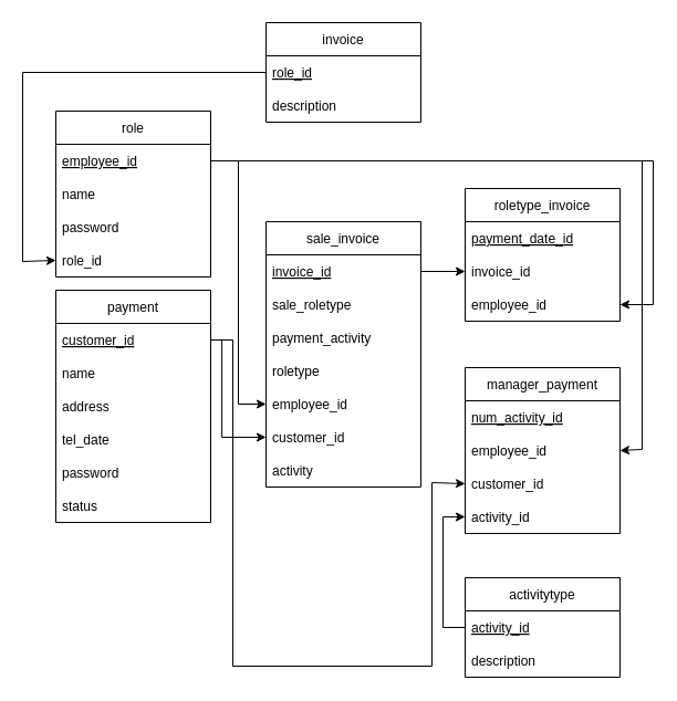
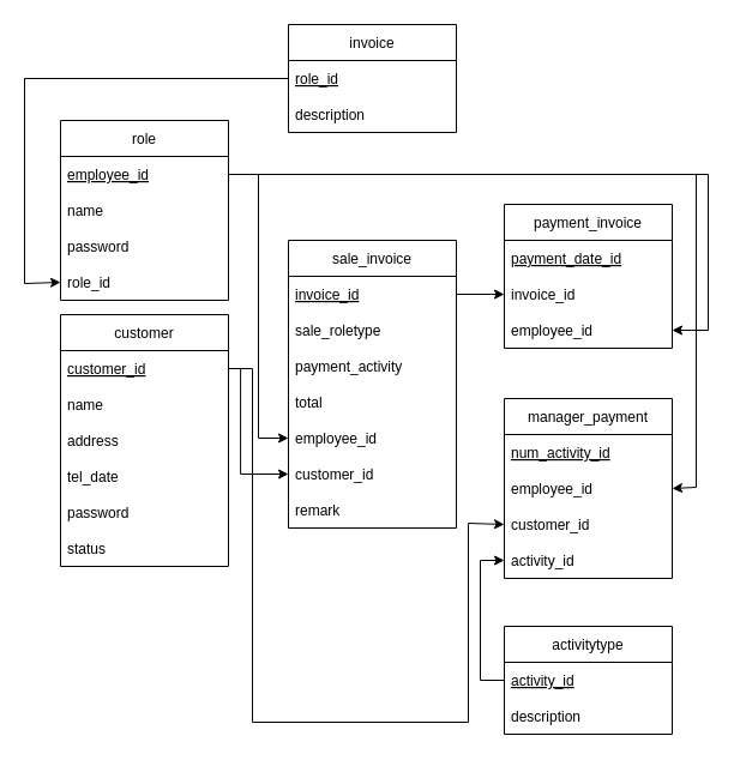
  <mxCell id="0" />
  <mxCell id="1" parent="0" />
- <mxCell id="2" value="payment" style="swimlane;fontStyle=0;childLayout=stackLayout;horizontal=1;startSize=30;horizontalStack=0;resizeParent=1;resizeParentMax=0;resizeLast=0;collapsible=1;marginBottom=0;" parent="1" vertex="1"><mxGeometry x="50" y="262" width="140" height="210" as="geometry" /></mxCell>
+ <mxCell id="2" value="customer" style="swimlane;fontStyle=0;childLayout=stackLayout;horizontal=1;startSize=30;horizontalStack=0;resizeParent=1;resizeParentMax=0;resizeLast=0;collapsible=1;marginBottom=0;" parent="1" vertex="1"><mxGeometry x="50" y="262" width="140" height="210" as="geometry" /></mxCell>
  <mxCell id="3" value="customer_id" style="text;strokeColor=none;fillColor=none;align=left;verticalAlign=middle;spacingLeft=4;spacingRight=4;overflow=hidden;points=[[0,0.5],[1,0.5]];portConstraint=eastwest;rotatable=0;fontStyle=4" parent="2" vertex="1"><mxGeometry y="30" width="140" height="30" as="geometry" /></mxCell>
  <mxCell id="4" value="name" style="text;strokeColor=none;fillColor=none;align=left;verticalAlign=middle;spacingLeft=4;spacingRight=4;overflow=hidden;points=[[0,0.5],[1,0.5]];portConstraint=eastwest;rotatable=0;" parent="2" vertex="1"><mxGeometry y="60" width="140" height="30" as="geometry" /></mxCell>
  <mxCell id="5" value="address" style="text;strokeColor=none;fillColor=none;align=left;verticalAlign=middle;spacingLeft=4;spacingRight=4;overflow=hidden;points=[[0,0.5],[1,0.5]];portConstraint=eastwest;rotatable=0;" parent="2" vertex="1"><mxGeometry y="90" width="140" height="30" as="geometry" /></mxCell>
  <mxCell id="6" value="tel_date" style="text;strokeColor=none;fillColor=none;align=left;verticalAlign=middle;spacingLeft=4;spacingRight=4;overflow=hidden;points=[[0,0.5],[1,0.5]];portConstraint=eastwest;rotatable=0;" parent="2" vertex="1"><mxGeometry y="120" width="140" height="30" as="geometry" /></mxCell>
  <mxCell id="7" value="password" style="text;strokeColor=none;fillColor=none;align=left;verticalAlign=middle;spacingLeft=4;spacingRight=4;overflow=hidden;points=[[0,0.5],[1,0.5]];portConstraint=eastwest;rotatable=0;" parent="2" vertex="1"><mxGeometry y="150" width="140" height="30" as="geometry" /></mxCell>
  <mxCell id="8" value="status" style="text;strokeColor=none;fillColor=none;align=left;verticalAlign=middle;spacingLeft=4;spacingRight=4;overflow=hidden;points=[[0,0.5],[1,0.5]];portConstraint=eastwest;rotatable=0;" parent="2" vertex="1"><mxGeometry y="180" width="140" height="30" as="geometry" /></mxCell>
  <mxCell id="9" value="role" style="swimlane;fontStyle=0;childLayout=stackLayout;horizontal=1;startSize=30;horizontalStack=0;resizeParent=1;resizeParentMax=0;resizeLast=0;collapsible=1;marginBottom=0;" parent="1" vertex="1"><mxGeometry x="50" y="100" width="140" height="150" as="geometry" /></mxCell>
  <mxCell id="10" value="employee_id" style="text;strokeColor=none;fillColor=none;align=left;verticalAlign=middle;spacingLeft=4;spacingRight=4;overflow=hidden;points=[[0,0.5],[1,0.5]];portConstraint=eastwest;rotatable=0;fontStyle=4" parent="9" vertex="1"><mxGeometry y="30" width="140" height="30" as="geometry" /></mxCell>
  <mxCell id="11" value="name" style="text;strokeColor=none;fillColor=none;align=left;verticalAlign=middle;spacingLeft=4;spacingRight=4;overflow=hidden;points=[[0,0.5],[1,0.5]];portConstraint=eastwest;rotatable=0;" parent="9" vertex="1"><mxGeometry y="60" width="140" height="30" as="geometry" /></mxCell>
  <mxCell id="12" value="password" style="text;strokeColor=none;fillColor=none;align=left;verticalAlign=middle;spacingLeft=4;spacingRight=4;overflow=hidden;points=[[0,0.5],[1,0.5]];portConstraint=eastwest;rotatable=0;" parent="9" vertex="1"><mxGeometry y="90" width="140" height="30" as="geometry" /></mxCell>
  <mxCell id="13" value="role_id" style="text;strokeColor=none;fillColor=none;align=left;verticalAlign=middle;spacingLeft=4;spacingRight=4;overflow=hidden;points=[[0,0.5],[1,0.5]];portConstraint=eastwest;rotatable=0;" parent="9" vertex="1"><mxGeometry y="120" width="140" height="30" as="geometry" /></mxCell>
  <mxCell id="14" style="edgeStyle=orthogonalEdgeStyle;rounded=0;orthogonalLoop=1;jettySize=auto;html=1;entryX=0;entryY=0.5;entryDx=0;entryDy=0;exitX=0;exitY=0.5;exitDx=0;exitDy=0;" parent="1" source="16" target="13" edge="1"><mxGeometry relative="1" as="geometry"><Array as="points"><mxPoint x="20" y="65" /><mxPoint x="20" y="236" /></Array></mxGeometry></mxCell>
  <mxCell id="15" value="invoice" style="swimlane;fontStyle=0;childLayout=stackLayout;horizontal=1;startSize=30;horizontalStack=0;resizeParent=1;resizeParentMax=0;resizeLast=0;collapsible=1;marginBottom=0;" parent="1" vertex="1"><mxGeometry x="240" y="20" width="140" height="90" as="geometry" /></mxCell>
  <mxCell id="16" value="role_id" style="text;strokeColor=none;fillColor=none;align=left;verticalAlign=middle;spacingLeft=4;spacingRight=4;overflow=hidden;points=[[0,0.5],[1,0.5]];portConstraint=eastwest;rotatable=0;fontStyle=4" parent="15" vertex="1"><mxGeometry y="30" width="140" height="30" as="geometry" /></mxCell>
  <mxCell id="17" value="description" style="text;strokeColor=none;fillColor=none;align=left;verticalAlign=middle;spacingLeft=4;spacingRight=4;overflow=hidden;points=[[0,0.5],[1,0.5]];portConstraint=eastwest;rotatable=0;" parent="15" vertex="1"><mxGeometry y="60" width="140" height="30" as="geometry" /></mxCell>
  <mxCell id="18" value="sale_invoice" style="swimlane;fontStyle=0;childLayout=stackLayout;horizontal=1;startSize=30;horizontalStack=0;resizeParent=1;resizeParentMax=0;resizeLast=0;collapsible=1;marginBottom=0;" parent="1" vertex="1"><mxGeometry x="240" y="200" width="140" height="240" as="geometry" /></mxCell>
  <mxCell id="19" value="invoice_id" style="text;strokeColor=none;fillColor=none;align=left;verticalAlign=middle;spacingLeft=4;spacingRight=4;overflow=hidden;points=[[0,0.5],[1,0.5]];portConstraint=eastwest;rotatable=0;fontStyle=4" parent="18" vertex="1"><mxGeometry y="30" width="140" height="30" as="geometry" /></mxCell>
  <mxCell id="20" value="sale_roletype" style="text;strokeColor=none;fillColor=none;align=left;verticalAlign=middle;spacingLeft=4;spacingRight=4;overflow=hidden;points=[[0,0.5],[1,0.5]];portConstraint=eastwest;rotatable=0;" parent="18" vertex="1"><mxGeometry y="60" width="140" height="30" as="geometry" /></mxCell>
  <mxCell id="21" value="payment_activity" style="text;strokeColor=none;fillColor=none;align=left;verticalAlign=middle;spacingLeft=4;spacingRight=4;overflow=hidden;points=[[0,0.5],[1,0.5]];portConstraint=eastwest;rotatable=0;" parent="18" vertex="1"><mxGeometry y="90" width="140" height="30" as="geometry" /></mxCell>
- <mxCell id="22" value="roletype" style="text;strokeColor=none;fillColor=none;align=left;verticalAlign=middle;spacingLeft=4;spacingRight=4;overflow=hidden;points=[[0,0.5],[1,0.5]];portConstraint=eastwest;rotatable=0;" parent="18" vertex="1"><mxGeometry y="120" width="140" height="30" as="geometry" /></mxCell>
+ <mxCell id="22" value="total" style="text;strokeColor=none;fillColor=none;align=left;verticalAlign=middle;spacingLeft=4;spacingRight=4;overflow=hidden;points=[[0,0.5],[1,0.5]];portConstraint=eastwest;rotatable=0;" parent="18" vertex="1"><mxGeometry y="120" width="140" height="30" as="geometry" /></mxCell>
  <mxCell id="23" value="employee_id" style="text;strokeColor=none;fillColor=none;align=left;verticalAlign=middle;spacingLeft=4;spacingRight=4;overflow=hidden;points=[[0,0.5],[1,0.5]];portConstraint=eastwest;rotatable=0;fontStyle=0" parent="18" vertex="1"><mxGeometry y="150" width="140" height="30" as="geometry" /></mxCell>
  <mxCell id="24" value="customer_id" style="text;strokeColor=none;fillColor=none;align=left;verticalAlign=middle;spacingLeft=4;spacingRight=4;overflow=hidden;points=[[0,0.5],[1,0.5]];portConstraint=eastwest;rotatable=0;fontStyle=0" parent="18" vertex="1"><mxGeometry y="180" width="140" height="30" as="geometry" /></mxCell>
- <mxCell id="25" value="activity" style="text;strokeColor=none;fillColor=none;align=left;verticalAlign=middle;spacingLeft=4;spacingRight=4;overflow=hidden;points=[[0,0.5],[1,0.5]];portConstraint=eastwest;rotatable=0;" parent="18" vertex="1"><mxGeometry y="210" width="140" height="30" as="geometry" /></mxCell>
+ <mxCell id="25" value="remark" style="text;strokeColor=none;fillColor=none;align=left;verticalAlign=middle;spacingLeft=4;spacingRight=4;overflow=hidden;points=[[0,0.5],[1,0.5]];portConstraint=eastwest;rotatable=0;" parent="18" vertex="1"><mxGeometry y="210" width="140" height="30" as="geometry" /></mxCell>
  <mxCell id="26" style="edgeStyle=orthogonalEdgeStyle;rounded=0;orthogonalLoop=1;jettySize=auto;html=1;entryX=0;entryY=0.5;entryDx=0;entryDy=0;exitX=1;exitY=0.5;exitDx=0;exitDy=0;" parent="1" source="3" target="24" edge="1"><mxGeometry relative="1" as="geometry"><Array as="points"><mxPoint x="200.06" y="307" /><mxPoint x="200.06" y="395" /></Array></mxGeometry></mxCell>
- <mxCell id="27" value="roletype_invoice" style="swimlane;fontStyle=0;childLayout=stackLayout;horizontal=1;startSize=30;horizontalStack=0;resizeParent=1;resizeParentMax=0;resizeLast=0;collapsible=1;marginBottom=0;" parent="1" vertex="1"><mxGeometry x="420" y="170" width="140" height="120" as="geometry" /></mxCell>
+ <mxCell id="27" value="payment_invoice" style="swimlane;fontStyle=0;childLayout=stackLayout;horizontal=1;startSize=30;horizontalStack=0;resizeParent=1;resizeParentMax=0;resizeLast=0;collapsible=1;marginBottom=0;" parent="1" vertex="1"><mxGeometry x="420" y="170" width="140" height="120" as="geometry" /></mxCell>
  <mxCell id="28" value="payment_date_id" style="text;strokeColor=none;fillColor=none;align=left;verticalAlign=middle;spacingLeft=4;spacingRight=4;overflow=hidden;points=[[0,0.5],[1,0.5]];portConstraint=eastwest;rotatable=0;fontStyle=4" parent="27" vertex="1"><mxGeometry y="30" width="140" height="30" as="geometry" /></mxCell>
  <mxCell id="29" value="invoice_id" style="text;strokeColor=none;fillColor=none;align=left;verticalAlign=middle;spacingLeft=4;spacingRight=4;overflow=hidden;points=[[0,0.5],[1,0.5]];portConstraint=eastwest;rotatable=0;fontStyle=0" parent="27" vertex="1"><mxGeometry y="60" width="140" height="30" as="geometry" /></mxCell>
  <mxCell id="30" value="employee_id" style="text;strokeColor=none;fillColor=none;align=left;verticalAlign=middle;spacingLeft=4;spacingRight=4;overflow=hidden;points=[[0,0.5],[1,0.5]];portConstraint=eastwest;rotatable=0;fontStyle=0" parent="27" vertex="1"><mxGeometry y="90" width="140" height="30" as="geometry" /></mxCell>
  <mxCell id="31" style="edgeStyle=orthogonalEdgeStyle;rounded=0;orthogonalLoop=1;jettySize=auto;html=1;entryX=1;entryY=0.5;entryDx=0;entryDy=0;" parent="1" source="10" target="30" edge="1"><mxGeometry relative="1" as="geometry"><mxPoint x="420" y="275" as="targetPoint" /><Array as="points"><mxPoint x="590" y="145" /><mxPoint x="590" y="275" /></Array></mxGeometry></mxCell>
  <mxCell id="32" style="edgeStyle=orthogonalEdgeStyle;rounded=0;orthogonalLoop=1;jettySize=auto;html=1;entryX=0;entryY=0.5;entryDx=0;entryDy=0;" parent="1" source="19" target="29" edge="1"><mxGeometry relative="1" as="geometry" /></mxCell>
  <mxCell id="33" style="edgeStyle=orthogonalEdgeStyle;rounded=0;orthogonalLoop=1;jettySize=auto;html=1;entryX=0;entryY=0.5;entryDx=0;entryDy=0;" parent="1" source="10" target="23" edge="1"><mxGeometry relative="1" as="geometry" /></mxCell>
  <mxCell id="34" value="manager_payment" style="swimlane;fontStyle=0;childLayout=stackLayout;horizontal=1;startSize=30;horizontalStack=0;resizeParent=1;resizeParentMax=0;resizeLast=0;collapsible=1;marginBottom=0;" parent="1" vertex="1"><mxGeometry x="420" y="332" width="140" height="150" as="geometry" /></mxCell>
  <mxCell id="35" value="num_activity_id" style="text;strokeColor=none;fillColor=none;align=left;verticalAlign=middle;spacingLeft=4;spacingRight=4;overflow=hidden;points=[[0,0.5],[1,0.5]];portConstraint=eastwest;rotatable=0;fontStyle=4" parent="34" vertex="1"><mxGeometry y="30" width="140" height="30" as="geometry" /></mxCell>
  <mxCell id="36" value="employee_id" style="text;strokeColor=none;fillColor=none;align=left;verticalAlign=middle;spacingLeft=4;spacingRight=4;overflow=hidden;points=[[0,0.5],[1,0.5]];portConstraint=eastwest;rotatable=0;fontStyle=0" parent="34" vertex="1"><mxGeometry y="60" width="140" height="30" as="geometry" /></mxCell>
  <mxCell id="37" value="customer_id" style="text;strokeColor=none;fillColor=none;align=left;verticalAlign=middle;spacingLeft=4;spacingRight=4;overflow=hidden;points=[[0,0.5],[1,0.5]];portConstraint=eastwest;rotatable=0;" parent="34" vertex="1"><mxGeometry y="90" width="140" height="30" as="geometry" /></mxCell>
  <mxCell id="38" value="activity_id" style="text;strokeColor=none;fillColor=none;align=left;verticalAlign=middle;spacingLeft=4;spacingRight=4;overflow=hidden;points=[[0,0.5],[1,0.5]];portConstraint=eastwest;rotatable=0;fontStyle=0" parent="34" vertex="1"><mxGeometry y="120" width="140" height="30" as="geometry" /></mxCell>
  <mxCell id="39" style="edgeStyle=orthogonalEdgeStyle;rounded=0;orthogonalLoop=1;jettySize=auto;html=1;entryX=1;entryY=0.5;entryDx=0;entryDy=0;" parent="1" source="10" target="36" edge="1"><mxGeometry relative="1" as="geometry"><Array as="points"><mxPoint x="580" y="145" /><mxPoint x="580" y="406" /></Array></mxGeometry></mxCell>
  <mxCell id="40" value="activitytype" style="swimlane;fontStyle=0;childLayout=stackLayout;horizontal=1;startSize=30;horizontalStack=0;resizeParent=1;resizeParentMax=0;resizeLast=0;collapsible=1;marginBottom=0;" parent="1" vertex="1"><mxGeometry x="420" y="522" width="140" height="90" as="geometry" /></mxCell>
  <mxCell id="41" value="activity_id" style="text;strokeColor=none;fillColor=none;align=left;verticalAlign=middle;spacingLeft=4;spacingRight=4;overflow=hidden;points=[[0,0.5],[1,0.5]];portConstraint=eastwest;rotatable=0;fontStyle=4" parent="40" vertex="1"><mxGeometry y="30" width="140" height="30" as="geometry" /></mxCell>
  <mxCell id="42" value="description" style="text;strokeColor=none;fillColor=none;align=left;verticalAlign=middle;spacingLeft=4;spacingRight=4;overflow=hidden;points=[[0,0.5],[1,0.5]];portConstraint=eastwest;rotatable=0;" parent="40" vertex="1"><mxGeometry y="60" width="140" height="30" as="geometry" /></mxCell>
  <mxCell id="43" style="edgeStyle=orthogonalEdgeStyle;rounded=0;orthogonalLoop=1;jettySize=auto;html=1;entryX=0;entryY=0.5;entryDx=0;entryDy=0;" parent="1" source="41" target="38" edge="1"><mxGeometry relative="1" as="geometry" /></mxCell>
  <mxCell id="44" style="edgeStyle=orthogonalEdgeStyle;rounded=0;orthogonalLoop=1;jettySize=auto;html=1;entryX=0;entryY=0.5;entryDx=0;entryDy=0;exitX=1;exitY=0.5;exitDx=0;exitDy=0;" parent="1" source="3" target="37" edge="1"><mxGeometry relative="1" as="geometry"><Array as="points"><mxPoint x="210" y="307" /><mxPoint x="210" y="602" /><mxPoint x="390" y="602" /><mxPoint x="390" y="436" /></Array></mxGeometry></mxCell>
